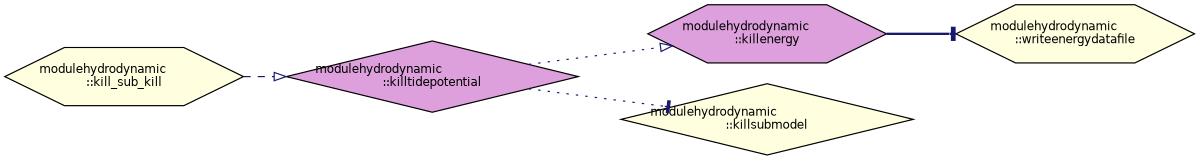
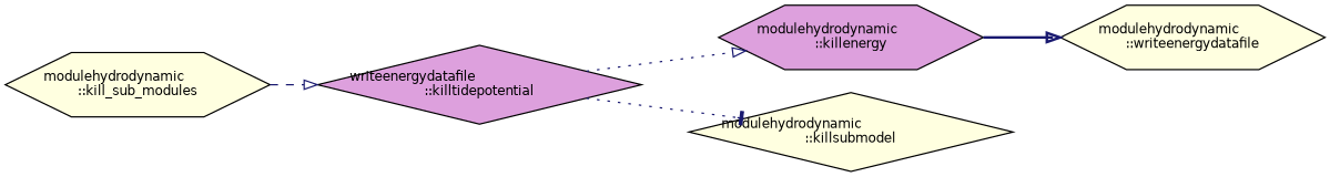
  digraph {
    rankdir=LR
    node [color=black fillcolor=lightyellow fontname=Helvetica fontsize=10 shape=hexagon style=filled]
    edge [arrowhead=onormal color=midnightblue fontname=Helvetica fontsize=10 labelfontname=Helvetica labelfontsize=10 style=dotted]
-   n1 [fontcolor=black height=0.2 label="modulehydrodynamic\l::kill_sub_kill" width=0.4]
-   n2 [fillcolor=plum height=0.2 label="modulehydrodynamic\l::killtidepotential" shape=diamond width=0.4]
+   n1 [fontcolor=black height=0.2 label="modulehydrodynamic\l::kill_sub_modules" width=0.4]
+   n2 [fillcolor=plum height=0.2 label="writeenergydatafile\l::killtidepotential" shape=diamond width=0.4]
    n3 [fillcolor=plum height=0.2 label="modulehydrodynamic\l::killenergy" width=0.4]
    n4 [height=0.2 label="modulehydrodynamic\l::writeenergydatafile" width=0.4]
    n5 [height=0.2 label="modulehydrodynamic\l::killsubmodel" shape=diamond width=0.4]
    n1 -> n2 [style=dashed]
    n2 -> n3
    n2 -> n5 [arrowhead=tee]
-   n3 -> n4 [arrowhead=tee style=bold]
+   n3 -> n4 [style=bold]
  }
